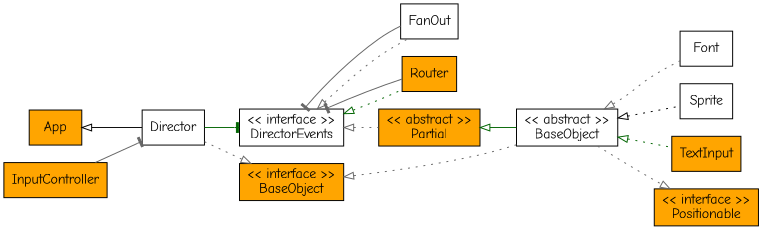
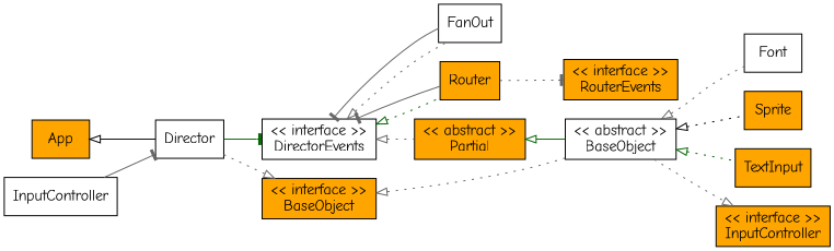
  digraph {
    fontname="Comic Neue"
    rankdir=LR
    node [fillcolor=orange fontname="Comic Neue" shape=box style=filled]
    edge [arrowhead=onormal arrowtail=onormal color=gray40 dir=back fontname="Comic Neue" style=dotted]
    n1 [fillcolor=white label="<< interface >>\nDirectorEvents"]
    FanOut [fillcolor=white]
    Router
+   n4 [label="<< interface >>\nRouterEvents"]
    App
    Director [fillcolor=white]
    n7 [label="<< abstract >>\nPartial"]
    n8 [fillcolor=white label="<< abstract >>\nBaseObject"]
-   InputController
+   InputController [fillcolor=white]
    n10 [label="<< interface >>\nBaseObject"]
    Font [fillcolor=white]
-   Sprite [fillcolor=white]
+   Sprite
    TextInput
-   n14 [label="<< interface >>\nPositionable"]
+   n14 [label="<< interface >>\nInputController"]
    subgraph sub_1 {
      n1
      FanOut
      Router
+     n4
    }
    subgraph sub_2 {
      App
      Director
      n7
      n8
    }
    subgraph sub_3 {
      n1
      Director
      InputController
    }
    subgraph sub_4 {
      n1
      FanOut
      Router
      Director
      n7
      n8
      n10
      Font
      Sprite
      TextInput
      n14
    }
    n1 -> FanOut
    n1 -> Router [color=darkgreen]
    n1 -> n7 [weight=8]
    FanOut -> n1 [arrowhead=tee arrowtail="" dir="" style=""]
    Router -> n1 [arrowhead=tee arrowtail="" dir="" style=""]
+   Router -> n4 [arrowhead=tee arrowtail="" dir=""]
    App -> Director [color=black weight=8 arrowhead="" style=""]
    Director -> n1 [arrowhead=tee color=darkgreen weight=8 arrowtail="" dir="" style=""]
    Director -> n10 [dir=normal]
    n7 -> n8 [color=darkgreen weight=8 arrowhead="" style=""]
    n8 -> Font
    n8 -> Sprite [color=black]
    n8 -> TextInput [color=darkgreen]
    n8 -> n14 [dir=normal]
    InputController -> Director [arrowhead=tee arrowtail="" dir="" style=""]
    n10 -> n8
  }
